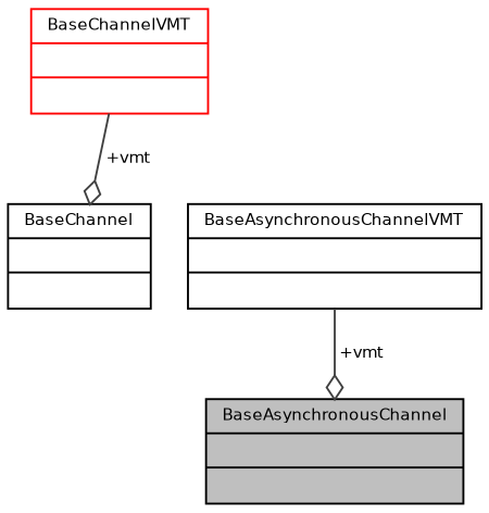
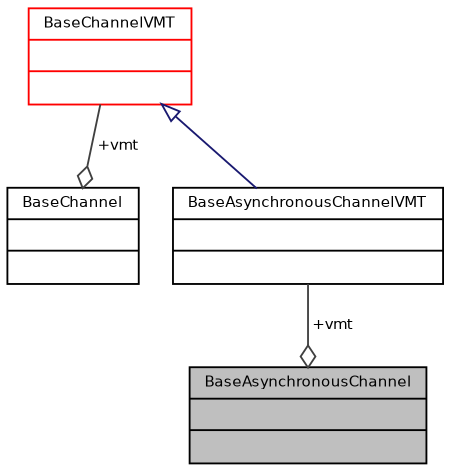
  digraph {
    node [color=black fontname=Helvetica fontsize=8 shape=record]
    edge [arrowhead=odiamond color=grey25 fontname=Helvetica fontsize=8 labelfontname=Helvetica labelfontsize=8 style=solid]
    n1 [fillcolor=grey75 fontcolor=black height=0.2 label="{BaseAsynchronousChannel\n||}" style=filled width=0.4]
    n2 [height=0.2 label="{BaseChannel\n||}" width=0.4]
    n3 [color=red height=0.2 label="{BaseChannelVMT\n||}" width=0.4]
    n4 [height=0.2 label="{BaseAsynchronousChannelVMT\n||}" width=0.4]
    n3 -> n2 [label=" +vmt"]
+   n3 -> n4 [arrowtail=onormal color=midnightblue dir=back arrowhead=""]
    n4 -> n1 [label=" +vmt"]
  }
